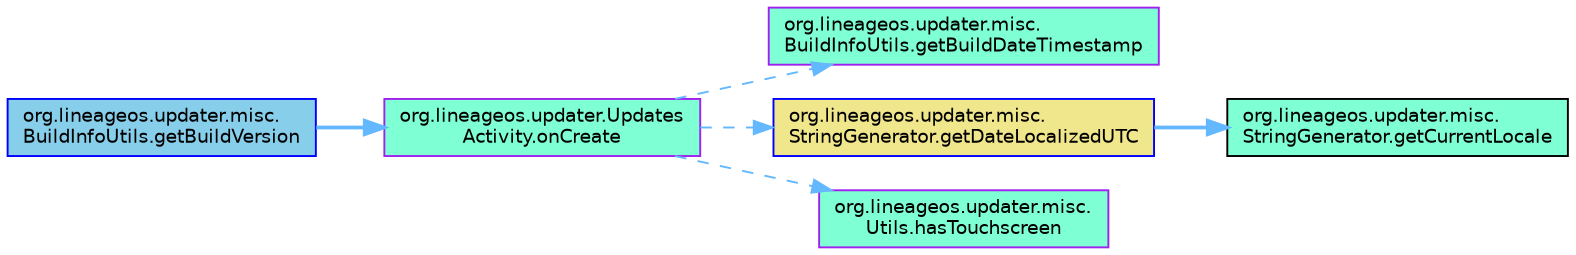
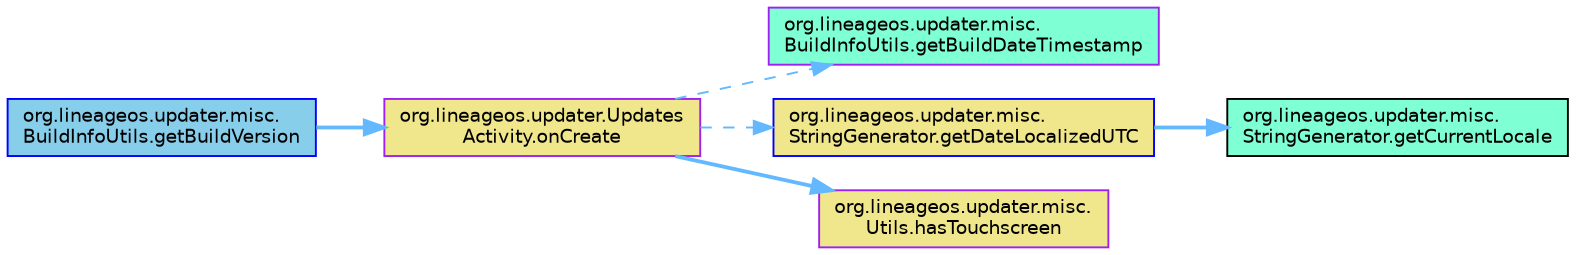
  digraph {
    rankdir=LR
    node [color=purple fillcolor=khaki fontname=Helvetica fontsize=10 shape=box style=filled]
    edge [color=steelblue1 fontname=Helvetica fontsize=10 labelfontname=Helvetica labelfontsize=10 style=bold]
-   n1 [fillcolor=aquamarine fontcolor=black height=0.2 label="org.lineageos.updater.Updates\lActivity.onCreate" width=0.4]
+   n1 [fontcolor=black height=0.2 label="org.lineageos.updater.Updates\lActivity.onCreate" width=0.4]
    n2 [fillcolor=aquamarine height=0.2 label="org.lineageos.updater.misc.\lBuildInfoUtils.getBuildDateTimestamp" width=0.4]
    n3 [color=blue height=0.2 label="org.lineageos.updater.misc.\lStringGenerator.getDateLocalizedUTC" width=0.4]
-   n4 [fillcolor=aquamarine height=0.2 label="org.lineageos.updater.misc.\lUtils.hasTouchscreen" width=0.4]
+   n4 [height=0.2 label="org.lineageos.updater.misc.\lUtils.hasTouchscreen" width=0.4]
    n5 [color=blue fillcolor=skyblue height=0.2 label="org.lineageos.updater.misc.\lBuildInfoUtils.getBuildVersion" width=0.4]
    n6 [color=black fillcolor=aquamarine height=0.2 label="org.lineageos.updater.misc.\lStringGenerator.getCurrentLocale" width=0.4]
    n1 -> n2 [style=dashed]
    n1 -> n3 [style=dashed]
-   n1 -> n4 [style=dashed]
+   n1 -> n4
    n3 -> n6
    n5 -> n1
  }
